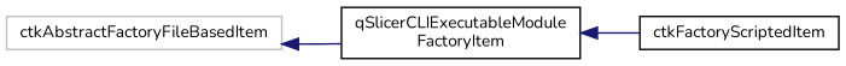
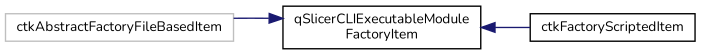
  digraph {
    fontname=Nunito
    rankdir=LR
    node [color=black fontname=Nunito fontsize=10 shape=record]
    edge [color=midnightblue dir=back fontname=Nunito fontsize=10 labelfontname=Helvetica labelfontsize=10 style=solid]
    n1 [color=grey75 height=0.2 label=ctkAbstractFactoryFileBasedItem width=0.4]
    n2 [height=0.2 label="qSlicerCLIExecutableModule\lFactoryItem" width=0.4]
    n3 [height=0.2 label=ctkFactoryScriptedItem width=0.4]
-   n1 -> n2
+   n2 -> n1
    n2 -> n3
  }
